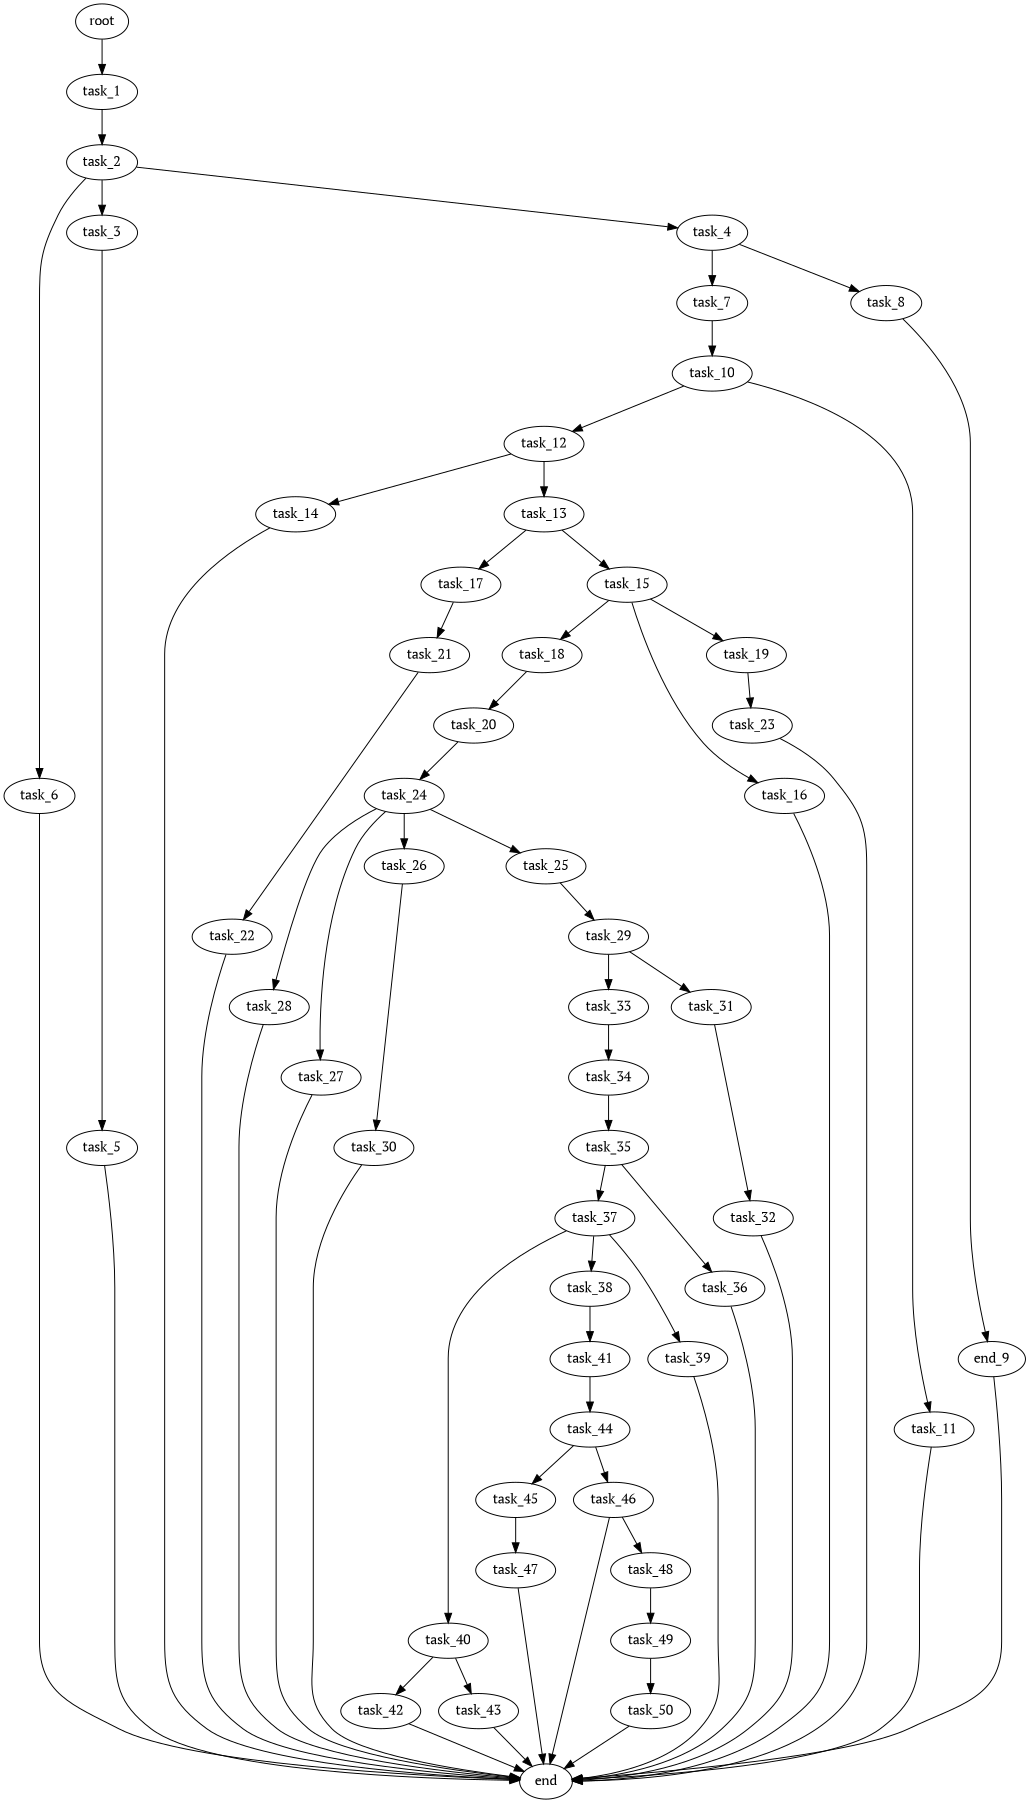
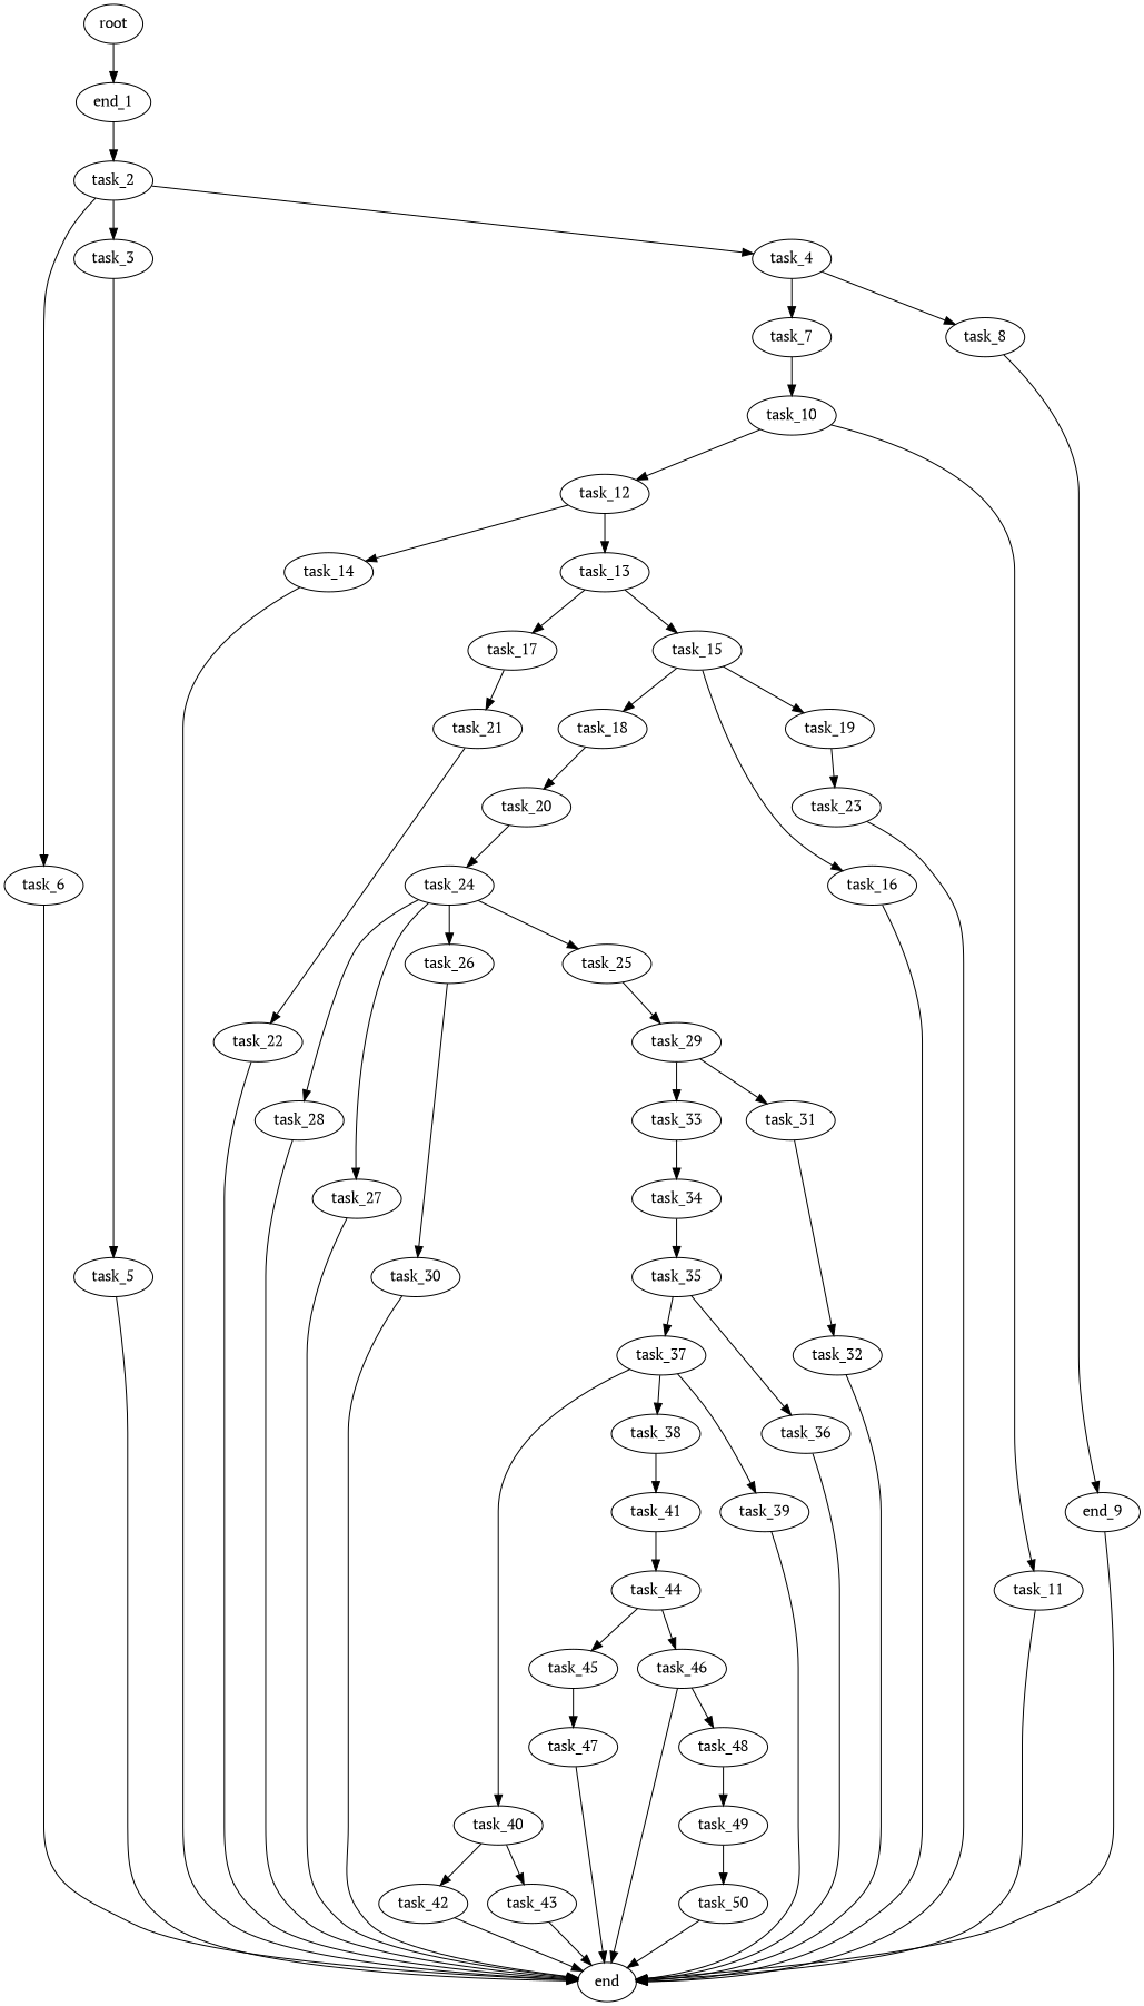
  digraph {
    fontname="PT Serif"
    node [fontname="PT Serif"]
    edge [fontname="PT Serif"]
    n1 [label=end_9]
    end
    task_17
    task_21
    task_22
    task_28
    task_7
    task_10
    task_12
    task_11
    task_18
    task_20
    task_24
    task_45
    task_47
    task_48
    task_49
    task_14
    task_13
    task_15
    task_44
    task_46
    task_35
    task_37
    task_36
    task_40
    task_38
    task_39
    task_27
    task_34
    task_30
    task_26
    task_25
    task_42
    task_43
    task_29
    task_32
    task_33
    task_50
    task_16
    task_23
    task_41
    task_19
    task_2
    task_6
    task_3
    task_4
    task_5
    task_8
    task_31
    root
-   task_1
+   task_1 [label=end_1]
    n1 -> end
    task_17 -> task_21
    task_21 -> task_22
    task_22 -> end
    task_28 -> end
    task_7 -> task_10
    task_10 -> task_12
    task_10 -> task_11
    task_12 -> task_14
    task_12 -> task_13
    task_11 -> end
    task_18 -> task_20
    task_20 -> task_24
    task_24 -> task_28
    task_24 -> task_27
    task_24 -> task_26
    task_24 -> task_25
    task_45 -> task_47
    task_47 -> end
    task_48 -> task_49
    task_49 -> task_50
    task_14 -> end
    task_13 -> task_17
    task_13 -> task_15
    task_15 -> task_18
    task_15 -> task_16
    task_15 -> task_19
    task_44 -> task_45
    task_44 -> task_46
    task_46 -> end
    task_46 -> task_48
    task_35 -> task_37
    task_35 -> task_36
    task_37 -> task_40
    task_37 -> task_38
    task_37 -> task_39
    task_36 -> end
    task_40 -> task_42
    task_40 -> task_43
    task_38 -> task_41
    task_39 -> end
    task_27 -> end
    task_34 -> task_35
    task_30 -> end
    task_26 -> task_30
    task_25 -> task_29
    task_42 -> end
    task_43 -> end
    task_29 -> task_33
    task_29 -> task_31
    task_32 -> end
    task_33 -> task_34
    task_50 -> end
    task_16 -> end
    task_23 -> end
    task_41 -> task_44
    task_19 -> task_23
    task_2 -> task_6
    task_2 -> task_3
    task_2 -> task_4
    task_6 -> end
    task_3 -> task_5
    task_4 -> task_7
    task_4 -> task_8
    task_5 -> end
    task_8 -> n1
    task_31 -> task_32
    root -> task_1
    task_1 -> task_2
  }
